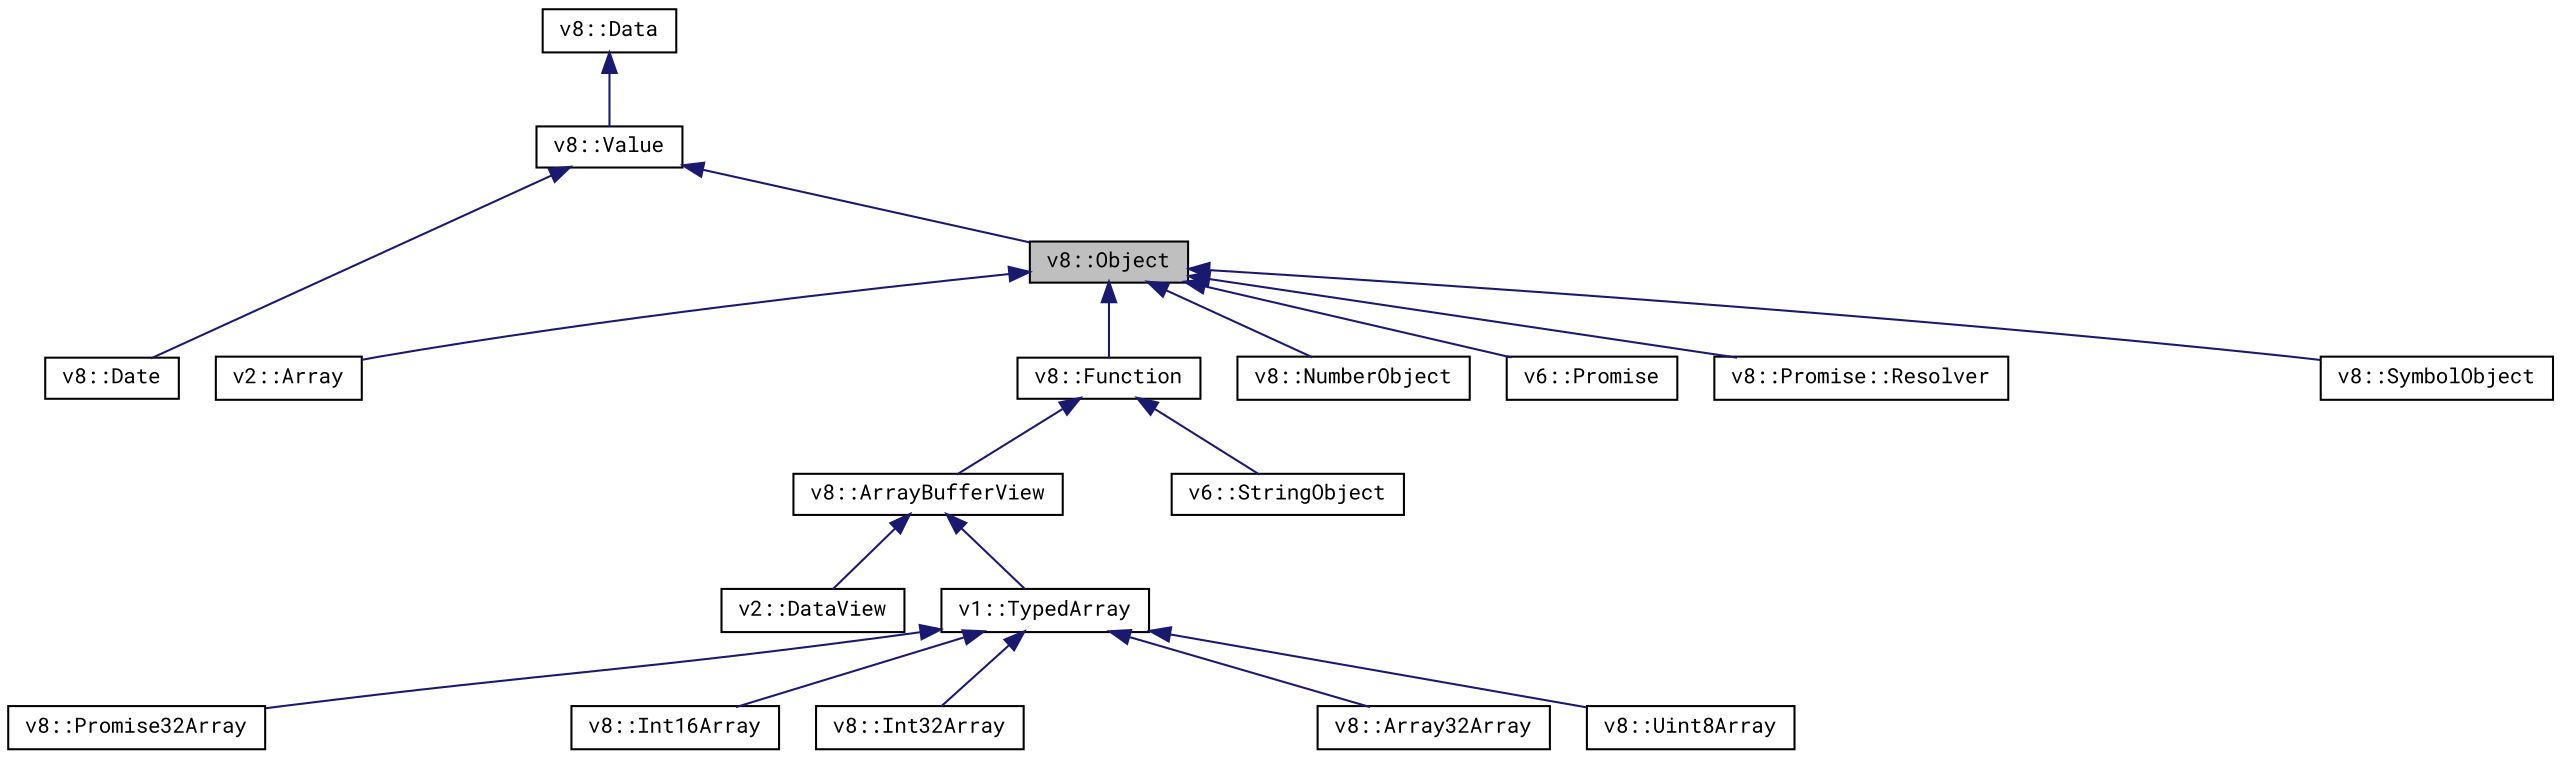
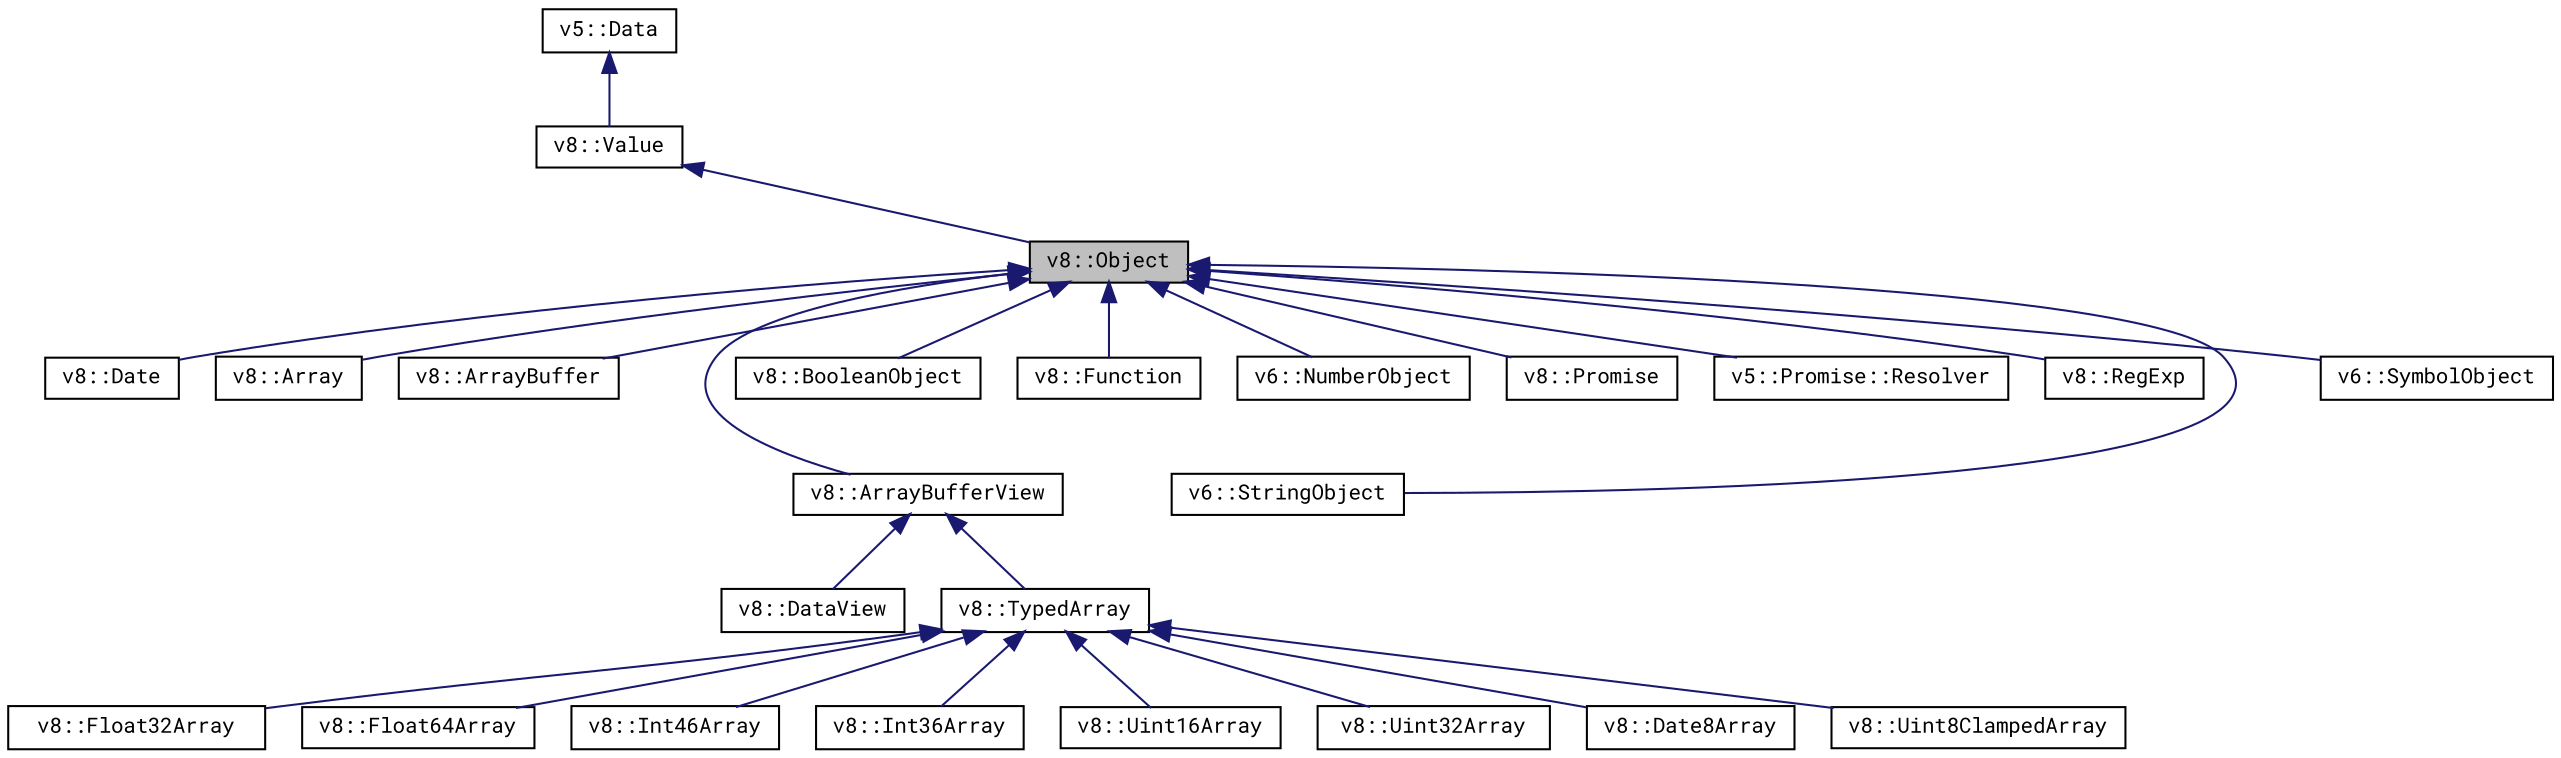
  digraph {
    fontname="Roboto Mono"
    rankdir=TB
    node [color=black fillcolor=white fontname="Roboto Mono" fontsize=10 shape=record style=filled]
    edge [color=midnightblue dir=back fontname="Roboto Mono" fontsize=10 labelfontname=Helvetica labelfontsize=10 style=solid]
    n1 [fillcolor=grey75 fontcolor=black height=0.2 label="v8::Object" width=0.4]
-   n2 [height=0.2 label="v2::Array" width=0.4]
+   n2 [height=0.2 label="v8::Array" width=0.4]
+   n3 [height=0.2 label="v8::ArrayBuffer" width=0.4]
    n4 [height=0.2 label="v8::ArrayBufferView" width=0.4]
+   n5 [height=0.2 label="v8::BooleanObject" width=0.4]
    n6 [height=0.2 label="v8::Date" width=0.4]
    n7 [height=0.2 label="v8::Function" width=0.4]
-   n8 [height=0.2 label="v8::NumberObject" width=0.4]
-   n9 [height=0.2 label="v6::Promise" width=0.4]
-   n10 [height=0.2 label="v8::Promise::Resolver" width=0.4]
+   n8 [height=0.2 label="v6::NumberObject" width=0.4]
+   n9 [height=0.2 label="v8::Promise" width=0.4]
+   n10 [height=0.2 label="v5::Promise::Resolver" width=0.4]
+   n11 [height=0.2 label="v8::RegExp" width=0.4]
    n12 [height=0.2 label="v6::StringObject" width=0.4]
-   n13 [height=0.2 label="v8::SymbolObject" width=0.4]
-   n14 [height=0.2 label="v2::DataView" width=0.4]
-   n15 [height=0.2 label="v1::TypedArray" width=0.4]
+   n13 [height=0.2 label="v6::SymbolObject" width=0.4]
+   n14 [height=0.2 label="v8::DataView" width=0.4]
+   n15 [height=0.2 label="v8::TypedArray" width=0.4]
    n16 [height=0.2 label="v8::Value" width=0.4]
-   n17 [height=0.2 label="v8::Data" width=0.4]
-   n18 [height=0.2 label="v8::Promise32Array" width=0.4]
-   n20 [height=0.2 label="v8::Int16Array" width=0.4]
-   n21 [height=0.2 label="v8::Int32Array" width=0.4]
-   n23 [height=0.2 label="v8::Array32Array" width=0.4]
-   n24 [height=0.2 label="v8::Uint8Array" width=0.4]
+   n17 [height=0.2 label="v5::Data" width=0.4]
+   n18 [height=0.2 label="v8::Float32Array" width=0.4]
+   n19 [height=0.2 label="v8::Float64Array" width=0.4]
+   n20 [height=0.2 label="v8::Int46Array" width=0.4]
+   n21 [height=0.2 label="v8::Int36Array" width=0.4]
+   n22 [height=0.2 label="v8::Uint16Array" width=0.4]
+   n23 [height=0.2 label="v8::Uint32Array" width=0.4]
+   n24 [height=0.2 label="v8::Date8Array" width=0.4]
+   n25 [height=0.2 label="v8::Uint8ClampedArray" width=0.4]
    n1 -> n2
-   n7 -> n4
-   n16 -> n6
+   n1 -> n3
+   n1 -> n4
+   n1 -> n5
+   n1 -> n6
    n1 -> n7
    n1 -> n8
    n1 -> n9
    n1 -> n10
-   n7 -> n12
+   n1 -> n11
+   n1 -> n12
    n1 -> n13
    n4 -> n14
    n4 -> n15
    n15 -> n18
+   n15 -> n19
    n15 -> n20
    n15 -> n21
+   n15 -> n22
    n15 -> n23
    n15 -> n24
+   n15 -> n25
    n16 -> n1
    n17 -> n16
  }
